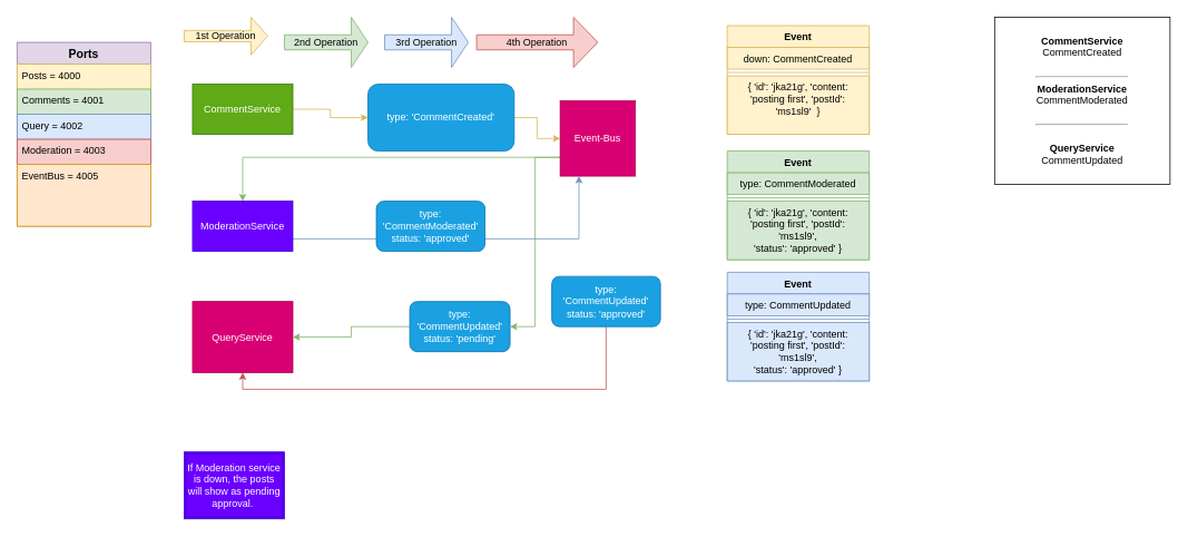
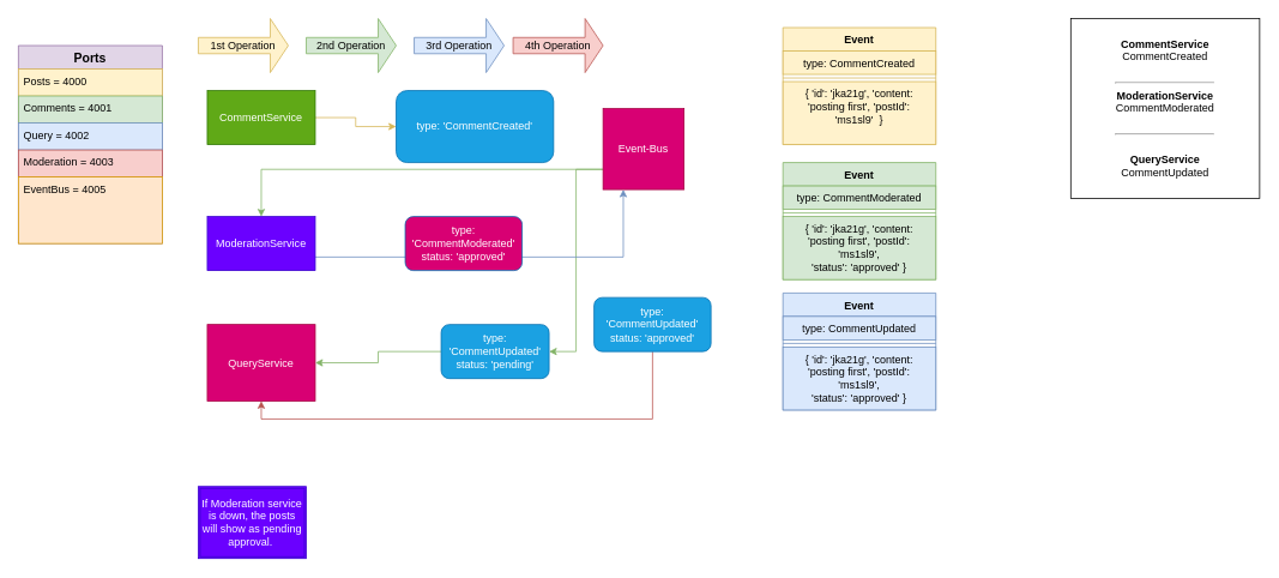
  <mxCell id="0" />
  <mxCell id="1" parent="0" />
  <mxCell id="2" style="edgeStyle=orthogonalEdgeStyle;rounded=0;orthogonalLoop=1;jettySize=auto;html=1;exitX=1;exitY=0.5;exitDx=0;exitDy=0;entryX=0;entryY=0.5;entryDx=0;entryDy=0;fillColor=#fff2cc;strokeColor=#d6b656;" edge="1" parent="1" source="3" target="5"><mxGeometry relative="1" as="geometry" /></mxCell>
  <mxCell id="3" value="CommentService" style="rounded=0;whiteSpace=wrap;html=1;fillColor=#60a917;fontColor=#ffffff;strokeColor=#2D7600;" vertex="1" parent="1"><mxGeometry x="230" y="100" width="120" height="60" as="geometry" /></mxCell>
- <mxCell id="4" style="edgeStyle=orthogonalEdgeStyle;rounded=0;orthogonalLoop=1;jettySize=auto;html=1;exitX=1;exitY=0.5;exitDx=0;exitDy=0;fillColor=#fff2cc;strokeColor=#d6b656;" edge="1" parent="1" source="5" target="8"><mxGeometry relative="1" as="geometry" /></mxCell>
  <mxCell id="5" value="type: 'CommentCreated'" style="rounded=1;whiteSpace=wrap;html=1;fillColor=#1ba1e2;fontColor=#ffffff;strokeColor=#006EAF;" vertex="1" parent="1"><mxGeometry x="440" y="100" width="175" height="80" as="geometry" /></mxCell>
  <mxCell id="6" style="edgeStyle=orthogonalEdgeStyle;rounded=0;orthogonalLoop=1;jettySize=auto;html=1;exitX=0;exitY=0.75;exitDx=0;exitDy=0;entryX=1;entryY=0.5;entryDx=0;entryDy=0;fillColor=#d5e8d4;strokeColor=#82b366;" edge="1" parent="1" source="8" target="13"><mxGeometry relative="1" as="geometry" /></mxCell>
  <mxCell id="7" style="edgeStyle=orthogonalEdgeStyle;rounded=0;orthogonalLoop=1;jettySize=auto;html=1;exitX=0;exitY=0.75;exitDx=0;exitDy=0;entryX=0.5;entryY=0;entryDx=0;entryDy=0;fillColor=#d5e8d4;strokeColor=#82b366;" edge="1" parent="1" source="8" target="10"><mxGeometry relative="1" as="geometry" /></mxCell>
  <mxCell id="8" value="Event-Bus" style="whiteSpace=wrap;html=1;aspect=fixed;fillColor=#d80073;fontColor=#ffffff;strokeColor=#A50040;" vertex="1" parent="1"><mxGeometry x="670" y="120" width="90" height="90" as="geometry" /></mxCell>
  <mxCell id="9" style="edgeStyle=orthogonalEdgeStyle;rounded=0;orthogonalLoop=1;jettySize=auto;html=1;exitX=1;exitY=0.75;exitDx=0;exitDy=0;fillColor=#dae8fc;strokeColor=#6c8ebf;entryX=0.25;entryY=1;entryDx=0;entryDy=0;" edge="1" parent="1" source="10" target="8"><mxGeometry relative="1" as="geometry"><mxPoint x="670" y="285" as="targetPoint" /></mxGeometry></mxCell>
  <mxCell id="10" value="ModerationService" style="rounded=0;whiteSpace=wrap;html=1;fillColor=#6a00ff;fontColor=#ffffff;strokeColor=#3700CC;" vertex="1" parent="1"><mxGeometry x="230" y="240" width="120" height="60" as="geometry" /></mxCell>
  <mxCell id="11" value="QueryService" style="rounded=0;whiteSpace=wrap;html=1;fillColor=#d80073;fontColor=#ffffff;strokeColor=#A50040;" vertex="1" parent="1"><mxGeometry x="230" y="360" width="120" height="85" as="geometry" /></mxCell>
  <mxCell id="12" style="edgeStyle=orthogonalEdgeStyle;rounded=0;orthogonalLoop=1;jettySize=auto;html=1;exitX=0;exitY=0.5;exitDx=0;exitDy=0;entryX=1;entryY=0.5;entryDx=0;entryDy=0;fillColor=#d5e8d4;strokeColor=#82b366;" edge="1" parent="1" source="13" target="11"><mxGeometry relative="1" as="geometry" /></mxCell>
  <mxCell id="13" value="type: 'CommentUpdated'&lt;br&gt;status: 'pending'" style="rounded=1;whiteSpace=wrap;html=1;fillColor=#1ba1e2;fontColor=#ffffff;strokeColor=#006EAF;" vertex="1" parent="1"><mxGeometry x="490" y="360" width="120" height="60" as="geometry" /></mxCell>
- <mxCell id="14" value="type: 'CommentModerated'&lt;br&gt;status: 'approved'" style="rounded=1;whiteSpace=wrap;html=1;fillColor=#1ba1e2;fontColor=#ffffff;strokeColor=#006EAF;" vertex="1" parent="1"><mxGeometry x="450" y="240" width="130" height="60" as="geometry" /></mxCell>
+ <mxCell id="14" value="type: 'CommentModerated'&lt;br&gt;status: 'approved'" style="rounded=1;whiteSpace=wrap;html=1;fillColor=#d80073;fontColor=#ffffff;strokeColor=#006EAF;" vertex="1" parent="1"><mxGeometry x="450" y="240" width="130" height="60" as="geometry" /></mxCell>
  <mxCell id="15" value="&lt;b&gt;CommentService&lt;/b&gt;&lt;br&gt;CommentCreated&lt;br&gt;&lt;br&gt;&lt;hr&gt;&lt;b&gt;ModerationService&lt;/b&gt;&lt;br&gt;CommentModerated&lt;br&gt;&lt;br&gt;&lt;hr&gt;&lt;br&gt;&lt;b&gt;QueryService&lt;/b&gt;&lt;br&gt;CommentUpdated" style="rounded=0;whiteSpace=wrap;html=1;" vertex="1" parent="1"><mxGeometry x="1190" y="20" width="210" height="200" as="geometry" /></mxCell>
- <mxCell id="16" value="1st Operation" style="shape=singleArrow;whiteSpace=wrap;html=1;fillColor=#fff2cc;strokeColor=#d6b656;" vertex="1" parent="1"><mxGeometry x="220" y="20" width="100" height="45" as="geometry" /></mxCell>
+ <mxCell id="16" value="1st Operation" style="shape=singleArrow;whiteSpace=wrap;html=1;fillColor=#fff2cc;strokeColor=#d6b656;" vertex="1" parent="1"><mxGeometry x="220" y="20" width="100" height="60" as="geometry" /></mxCell>
  <mxCell id="17" value="2nd Operation" style="shape=singleArrow;whiteSpace=wrap;html=1;fillColor=#d5e8d4;strokeColor=#82b366;" vertex="1" parent="1"><mxGeometry x="340" y="20" width="100" height="60" as="geometry" /></mxCell>
  <mxCell id="18" value="3rd Operation" style="shape=singleArrow;whiteSpace=wrap;html=1;fillColor=#dae8fc;strokeColor=#6c8ebf;" vertex="1" parent="1"><mxGeometry x="460" y="20" width="100" height="60" as="geometry" /></mxCell>
  <mxCell id="19" style="edgeStyle=orthogonalEdgeStyle;rounded=0;orthogonalLoop=1;jettySize=auto;html=1;exitX=0.5;exitY=1;exitDx=0;exitDy=0;entryX=0.5;entryY=1;entryDx=0;entryDy=0;fillColor=#f8cecc;strokeColor=#b85450;" edge="1" parent="1" source="20" target="11"><mxGeometry relative="1" as="geometry" /></mxCell>
  <mxCell id="20" value="type: 'CommentUpdated'&lt;br&gt;status: 'approved'" style="rounded=1;whiteSpace=wrap;html=1;fillColor=#1ba1e2;fontColor=#ffffff;strokeColor=#006EAF;" vertex="1" parent="1"><mxGeometry x="660" y="330" width="130" height="60" as="geometry" /></mxCell>
- <mxCell id="21" value="4th&amp;nbsp;Operation" style="shape=singleArrow;whiteSpace=wrap;html=1;fillColor=#f8cecc;strokeColor=#b85450;" vertex="1" parent="1"><mxGeometry x="570" y="20" width="145" height="60" as="geometry" /></mxCell>
+ <mxCell id="21" value="4th&amp;nbsp;Operation" style="shape=singleArrow;whiteSpace=wrap;html=1;fillColor=#f8cecc;strokeColor=#b85450;" vertex="1" parent="1"><mxGeometry x="570" y="20" width="100" height="60" as="geometry" /></mxCell>
  <mxCell id="22" value="Event" style="swimlane;fontStyle=1;align=center;verticalAlign=top;childLayout=stackLayout;horizontal=1;startSize=26;horizontalStack=0;resizeParent=1;resizeParentMax=0;resizeLast=0;collapsible=1;marginBottom=0;whiteSpace=wrap;html=1;fillColor=#fff2cc;strokeColor=#d6b656;" vertex="1" parent="1"><mxGeometry x="870" y="30" width="170" height="130" as="geometry" /></mxCell>
- <mxCell id="23" value="down: CommentCreated" style="text;strokeColor=#d6b656;fillColor=#fff2cc;align=center;verticalAlign=top;spacingLeft=4;spacingRight=4;overflow=hidden;rotatable=0;points=[[0,0.5],[1,0.5]];portConstraint=eastwest;whiteSpace=wrap;html=1;" vertex="1" parent="22"><mxGeometry y="26" width="170" height="26" as="geometry" /></mxCell>
+ <mxCell id="23" value="type: CommentCreated" style="text;strokeColor=#d6b656;fillColor=#fff2cc;align=center;verticalAlign=top;spacingLeft=4;spacingRight=4;overflow=hidden;rotatable=0;points=[[0,0.5],[1,0.5]];portConstraint=eastwest;whiteSpace=wrap;html=1;" vertex="1" parent="22"><mxGeometry y="26" width="170" height="26" as="geometry" /></mxCell>
  <mxCell id="24" value="" style="line;strokeWidth=1;fillColor=none;align=left;verticalAlign=middle;spacingTop=-1;spacingLeft=3;spacingRight=3;rotatable=0;labelPosition=right;points=[];portConstraint=eastwest;strokeColor=inherit;" vertex="1" parent="22"><mxGeometry y="52" width="170" height="8" as="geometry" /></mxCell>
  <mxCell id="25" value="{ 'id': 'jka21g', 'content: 'posting first', 'postId': 'ms1sl9'&amp;nbsp; }" style="text;strokeColor=#d6b656;fillColor=#fff2cc;align=center;verticalAlign=top;spacingLeft=4;spacingRight=4;overflow=hidden;rotatable=0;points=[[0,0.5],[1,0.5]];portConstraint=eastwest;whiteSpace=wrap;html=1;" vertex="1" parent="22"><mxGeometry y="60" width="170" height="70" as="geometry" /></mxCell>
  <mxCell id="26" value="Event" style="swimlane;fontStyle=1;align=center;verticalAlign=top;childLayout=stackLayout;horizontal=1;startSize=26;horizontalStack=0;resizeParent=1;resizeParentMax=0;resizeLast=0;collapsible=1;marginBottom=0;whiteSpace=wrap;html=1;fillColor=#d5e8d4;strokeColor=#82b366;" vertex="1" parent="1"><mxGeometry x="870" y="180" width="170" height="130" as="geometry" /></mxCell>
  <mxCell id="27" value="type: CommentModerated" style="text;strokeColor=#82b366;fillColor=#d5e8d4;align=center;verticalAlign=top;spacingLeft=4;spacingRight=4;overflow=hidden;rotatable=0;points=[[0,0.5],[1,0.5]];portConstraint=eastwest;whiteSpace=wrap;html=1;" vertex="1" parent="26"><mxGeometry y="26" width="170" height="26" as="geometry" /></mxCell>
  <mxCell id="28" value="" style="line;strokeWidth=1;fillColor=none;align=left;verticalAlign=middle;spacingTop=-1;spacingLeft=3;spacingRight=3;rotatable=0;labelPosition=right;points=[];portConstraint=eastwest;strokeColor=inherit;" vertex="1" parent="26"><mxGeometry y="52" width="170" height="8" as="geometry" /></mxCell>
  <mxCell id="29" value="{ 'id': 'jka21g', 'content: 'posting first', 'postId': 'ms1sl9', &lt;br&gt;'status': 'approved' }" style="text;strokeColor=#82b366;fillColor=#d5e8d4;align=center;verticalAlign=top;spacingLeft=4;spacingRight=4;overflow=hidden;rotatable=0;points=[[0,0.5],[1,0.5]];portConstraint=eastwest;whiteSpace=wrap;html=1;" vertex="1" parent="26"><mxGeometry y="60" width="170" height="70" as="geometry" /></mxCell>
  <mxCell id="30" value="Event" style="swimlane;fontStyle=1;align=center;verticalAlign=top;childLayout=stackLayout;horizontal=1;startSize=26;horizontalStack=0;resizeParent=1;resizeParentMax=0;resizeLast=0;collapsible=1;marginBottom=0;whiteSpace=wrap;html=1;fillColor=#dae8fc;strokeColor=#6c8ebf;" vertex="1" parent="1"><mxGeometry x="870" y="325" width="170" height="130" as="geometry" /></mxCell>
  <mxCell id="31" value="type: CommentUpdated" style="text;strokeColor=#6c8ebf;fillColor=#dae8fc;align=center;verticalAlign=top;spacingLeft=4;spacingRight=4;overflow=hidden;rotatable=0;points=[[0,0.5],[1,0.5]];portConstraint=eastwest;whiteSpace=wrap;html=1;" vertex="1" parent="30"><mxGeometry y="26" width="170" height="26" as="geometry" /></mxCell>
  <mxCell id="32" value="" style="line;strokeWidth=1;fillColor=none;align=left;verticalAlign=middle;spacingTop=-1;spacingLeft=3;spacingRight=3;rotatable=0;labelPosition=right;points=[];portConstraint=eastwest;strokeColor=inherit;" vertex="1" parent="30"><mxGeometry y="52" width="170" height="8" as="geometry" /></mxCell>
  <mxCell id="33" value="{ 'id': 'jka21g', 'content: 'posting first', 'postId': 'ms1sl9', &lt;br&gt;'status': 'approved' }" style="text;strokeColor=#6c8ebf;fillColor=#dae8fc;align=center;verticalAlign=top;spacingLeft=4;spacingRight=4;overflow=hidden;rotatable=0;points=[[0,0.5],[1,0.5]];portConstraint=eastwest;whiteSpace=wrap;html=1;" vertex="1" parent="30"><mxGeometry y="60" width="170" height="70" as="geometry" /></mxCell>
  <mxCell id="34" value="Ports" style="swimlane;fontStyle=1;childLayout=stackLayout;horizontal=1;startSize=26;horizontalStack=0;resizeParent=1;resizeParentMax=0;resizeLast=0;collapsible=1;marginBottom=0;align=center;fontSize=14;movable=1;resizable=1;rotatable=1;deletable=1;editable=1;locked=0;connectable=1;fillColor=#e1d5e7;strokeColor=#9673a6;" vertex="1" parent="1"><mxGeometry x="20" y="50" width="160" height="220" as="geometry" /></mxCell>
  <mxCell id="35" value="Posts = 4000" style="text;strokeColor=#d6b656;fillColor=#fff2cc;spacingLeft=4;spacingRight=4;overflow=hidden;rotatable=1;points=[[0,0.5],[1,0.5]];portConstraint=eastwest;fontSize=12;whiteSpace=wrap;html=1;movable=1;resizable=1;deletable=1;editable=1;locked=0;connectable=1;" vertex="1" parent="34"><mxGeometry y="26" width="160" height="30" as="geometry" /></mxCell>
  <mxCell id="36" value="Comments = 4001&lt;span style=&quot;white-space: pre;&quot;&gt;&#09;&lt;/span&gt;" style="text;strokeColor=#82b366;fillColor=#d5e8d4;spacingLeft=4;spacingRight=4;overflow=hidden;rotatable=1;points=[[0,0.5],[1,0.5]];portConstraint=eastwest;fontSize=12;whiteSpace=wrap;html=1;movable=1;resizable=1;deletable=1;editable=1;locked=0;connectable=1;" vertex="1" parent="34"><mxGeometry y="56" width="160" height="30" as="geometry" /></mxCell>
  <mxCell id="37" value="Query = 4002" style="text;strokeColor=#6c8ebf;fillColor=#dae8fc;spacingLeft=4;spacingRight=4;overflow=hidden;rotatable=1;points=[[0,0.5],[1,0.5]];portConstraint=eastwest;fontSize=12;whiteSpace=wrap;html=1;movable=1;resizable=1;deletable=1;editable=1;locked=0;connectable=1;" vertex="1" parent="34"><mxGeometry y="86" width="160" height="30" as="geometry" /></mxCell>
  <mxCell id="38" value="Moderation = 4003" style="text;strokeColor=#b85450;fillColor=#f8cecc;spacingLeft=4;spacingRight=4;overflow=hidden;rotatable=1;points=[[0,0.5],[1,0.5]];portConstraint=eastwest;fontSize=12;whiteSpace=wrap;html=1;movable=1;resizable=1;deletable=1;editable=1;locked=0;connectable=1;" vertex="1" parent="34"><mxGeometry y="116" width="160" height="30" as="geometry" /></mxCell>
  <mxCell id="39" value="EventBus = 4005" style="text;strokeColor=#d79b00;fillColor=#ffe6cc;spacingLeft=4;spacingRight=4;overflow=hidden;rotatable=1;points=[[0,0.5],[1,0.5]];portConstraint=eastwest;fontSize=12;whiteSpace=wrap;html=1;movable=1;resizable=1;deletable=1;editable=1;locked=0;connectable=1;" vertex="1" parent="34"><mxGeometry y="146" width="160" height="74" as="geometry" /></mxCell>
  <mxCell id="40" value="If Moderation service is down, the posts will show as pending approval.&amp;nbsp;" style="shape=ext;double=1;rounded=0;whiteSpace=wrap;html=1;fillColor=#6a00ff;fontColor=#ffffff;strokeColor=#3700CC;" vertex="1" parent="1"><mxGeometry x="220" y="540" width="120" height="80" as="geometry" /></mxCell>
